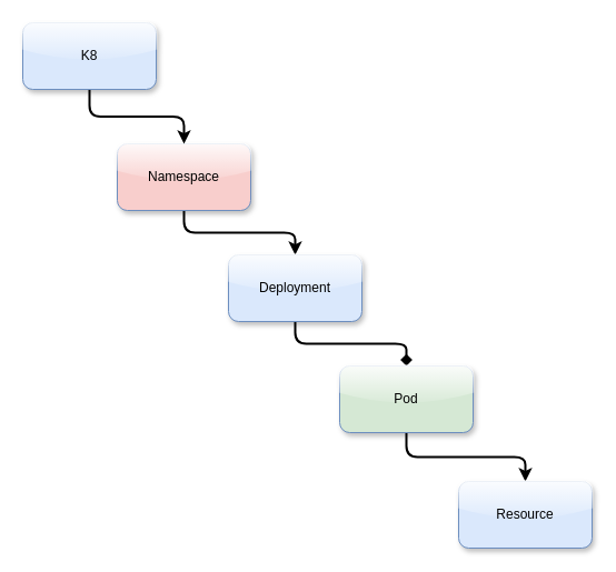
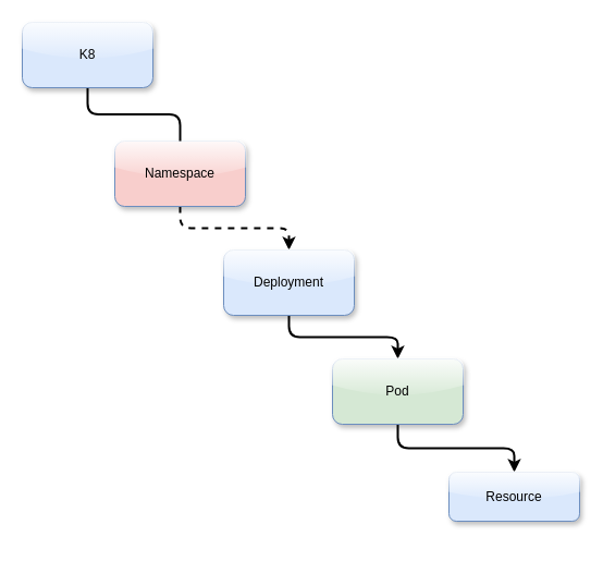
  <mxCell id="0" />
  <mxCell id="1" parent="0" />
- <mxCell id="2" style="edgeStyle=orthogonalEdgeStyle;rounded=1;orthogonalLoop=1;jettySize=auto;html=1;strokeWidth=2;" edge="1" parent="1" source="3" target="5"><mxGeometry relative="1" as="geometry" /></mxCell>
+ <mxCell id="2" style="edgeStyle=orthogonalEdgeStyle;rounded=1;orthogonalLoop=1;jettySize=auto;html=1;strokeWidth=2;dashed=1;" edge="1" parent="1" source="3" target="5"><mxGeometry relative="1" as="geometry" /></mxCell>
  <mxCell id="3" value="Namespace" style="rounded=1;whiteSpace=wrap;html=1;glass=1;shadow=1;fillColor=#f8cecc;strokeColor=#6c8ebf;" vertex="1" parent="1"><mxGeometry x="105" y="129" width="120" height="60" as="geometry" /></mxCell>
- <mxCell id="4" style="edgeStyle=orthogonalEdgeStyle;rounded=1;orthogonalLoop=1;jettySize=auto;html=1;strokeWidth=2;endArrow=diamond;" edge="1" parent="1" source="5" target="7"><mxGeometry relative="1" as="geometry" /></mxCell>
+ <mxCell id="4" style="edgeStyle=orthogonalEdgeStyle;rounded=1;orthogonalLoop=1;jettySize=auto;html=1;strokeWidth=2;" edge="1" parent="1" source="5" target="7"><mxGeometry relative="1" as="geometry" /></mxCell>
  <mxCell id="5" value="Deployment" style="rounded=1;whiteSpace=wrap;html=1;glass=1;shadow=1;fillColor=#dae8fc;strokeColor=#6c8ebf;" vertex="1" parent="1"><mxGeometry x="205" y="229" width="120" height="60" as="geometry" /></mxCell>
  <mxCell id="6" style="edgeStyle=orthogonalEdgeStyle;rounded=1;orthogonalLoop=1;jettySize=auto;html=1;entryX=0.5;entryY=0;entryDx=0;entryDy=0;strokeWidth=2;" edge="1" parent="1" source="7" target="8"><mxGeometry relative="1" as="geometry" /></mxCell>
  <mxCell id="7" value="Pod" style="rounded=1;whiteSpace=wrap;html=1;glass=1;shadow=1;fillColor=#d5e8d4;strokeColor=#6c8ebf;" vertex="1" parent="1"><mxGeometry x="305" y="329" width="120" height="60" as="geometry" /></mxCell>
- <mxCell id="8" value="Resource" style="rounded=1;whiteSpace=wrap;html=1;glass=1;shadow=1;fillColor=#dae8fc;strokeColor=#6c8ebf;" vertex="1" parent="1"><mxGeometry x="412" y="433" width="120" height="60" as="geometry" /></mxCell>
- <mxCell id="9" style="edgeStyle=orthogonalEdgeStyle;rounded=1;orthogonalLoop=1;jettySize=auto;html=1;strokeWidth=2;" edge="1" parent="1" source="10" target="3"><mxGeometry relative="1" as="geometry" /></mxCell>
+ <mxCell id="8" value="Resource" style="rounded=1;whiteSpace=wrap;html=1;glass=1;shadow=1;fillColor=#dae8fc;strokeColor=#6c8ebf;" vertex="1" parent="1"><mxGeometry x="412" y="433" width="120" height="45" as="geometry" /></mxCell>
+ <mxCell id="9" style="edgeStyle=orthogonalEdgeStyle;rounded=1;orthogonalLoop=1;jettySize=auto;html=1;strokeWidth=2;endArrow=none;" edge="1" parent="1" source="10" target="3"><mxGeometry relative="1" as="geometry" /></mxCell>
  <mxCell id="10" value="K8" style="rounded=1;whiteSpace=wrap;html=1;glass=1;shadow=1;fillColor=#dae8fc;strokeColor=#6c8ebf;" vertex="1" parent="1"><mxGeometry x="20" y="20" width="120" height="60" as="geometry" /></mxCell>
